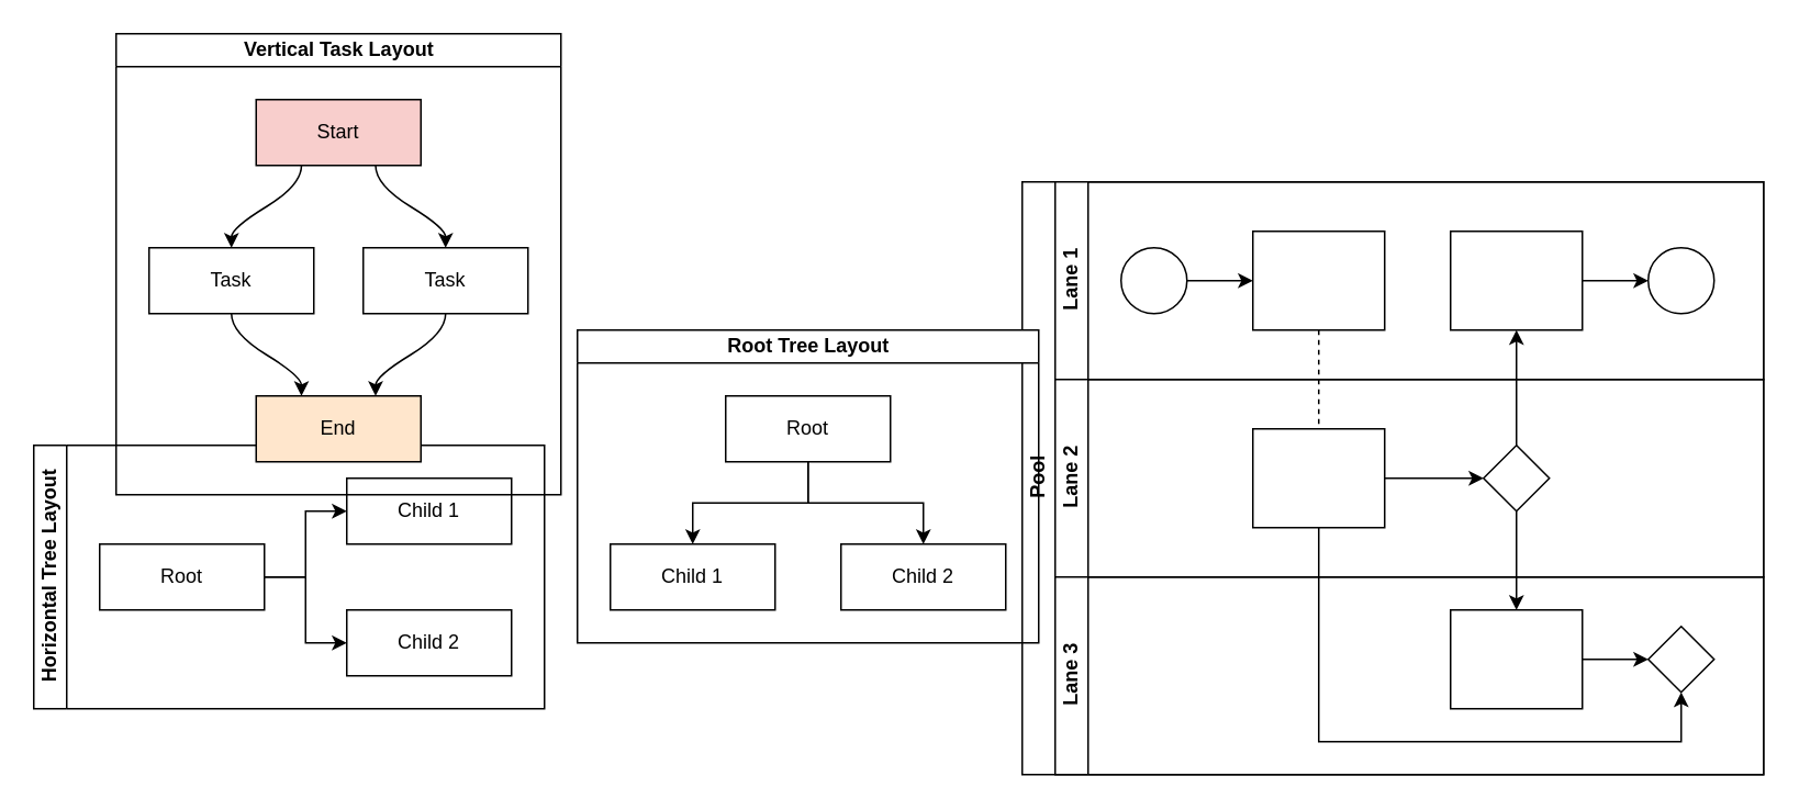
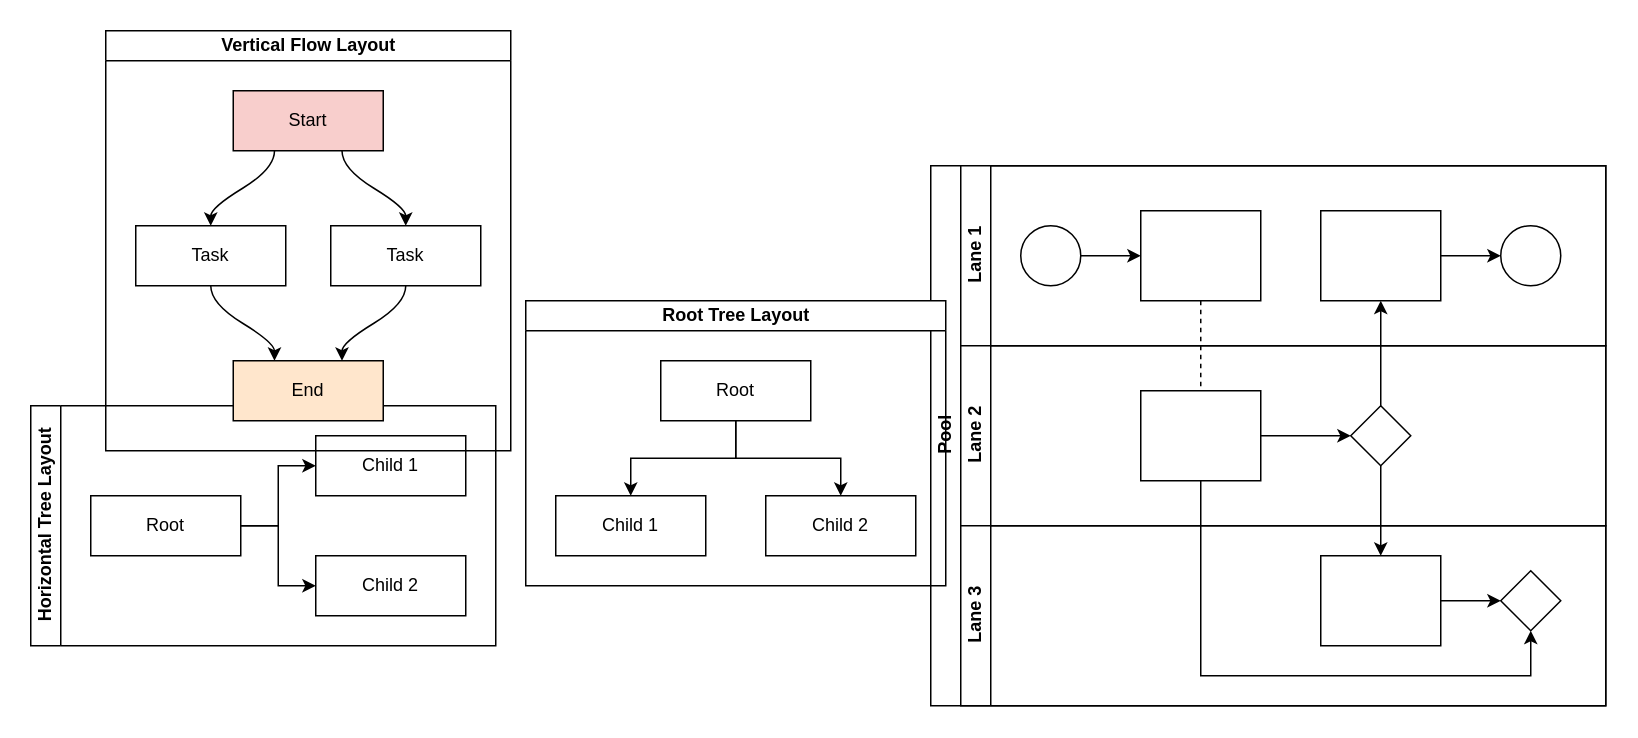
  <mxCell id="0" />
  <mxCell id="1" parent="0" />
  <mxCell id="2" value="Pool" style="swimlane;html=1;childLayout=stackLayout;resizeParent=1;resizeParentMax=0;horizontal=0;startSize=20;horizontalStack=0;" parent="1" vertex="1"><mxGeometry x="620" y="110" width="450" height="360" as="geometry" /></mxCell>
  <mxCell id="3" value="" style="edgeStyle=orthogonalEdgeStyle;rounded=0;orthogonalLoop=1;jettySize=auto;html=1;dashed=1;endArrow=none;endFill=0;" parent="2" source="10" target="16" edge="1"><mxGeometry relative="1" as="geometry" /></mxCell>
  <mxCell id="4" style="edgeStyle=orthogonalEdgeStyle;rounded=0;orthogonalLoop=1;jettySize=auto;html=1;endArrow=classic;endFill=1;" parent="2" source="17" target="12" edge="1"><mxGeometry relative="1" as="geometry" /></mxCell>
  <mxCell id="5" style="edgeStyle=orthogonalEdgeStyle;rounded=0;orthogonalLoop=1;jettySize=auto;html=1;endArrow=classic;endFill=1;" parent="2" source="17" target="20" edge="1"><mxGeometry relative="1" as="geometry" /></mxCell>
  <mxCell id="6" style="edgeStyle=orthogonalEdgeStyle;rounded=0;orthogonalLoop=1;jettySize=auto;html=1;endArrow=classic;endFill=1;" parent="2" source="16" target="21" edge="1"><mxGeometry relative="1" as="geometry"><Array as="points"><mxPoint x="180" y="340" /><mxPoint x="400" y="340" /></Array></mxGeometry></mxCell>
  <mxCell id="7" value="Lane 1" style="swimlane;html=1;startSize=20;horizontal=0;" parent="2" vertex="1"><mxGeometry x="20" width="430" height="120" as="geometry" /></mxCell>
  <mxCell id="8" value="" style="edgeStyle=orthogonalEdgeStyle;rounded=0;orthogonalLoop=1;jettySize=auto;html=1;" parent="7" source="9" target="10" edge="1"><mxGeometry relative="1" as="geometry" /></mxCell>
  <mxCell id="9" value="" style="ellipse;whiteSpace=wrap;html=1;" parent="7" vertex="1"><mxGeometry x="40" y="40" width="40" height="40" as="geometry" /></mxCell>
  <mxCell id="10" value="" style="rounded=0;whiteSpace=wrap;html=1;fontFamily=Helvetica;fontSize=12;fontColor=#000000;align=center;" parent="7" vertex="1"><mxGeometry x="120" y="30" width="80" height="60" as="geometry" /></mxCell>
  <mxCell id="11" value="" style="edgeStyle=orthogonalEdgeStyle;rounded=0;orthogonalLoop=1;jettySize=auto;html=1;endArrow=classic;endFill=1;" parent="7" source="12" target="13" edge="1"><mxGeometry relative="1" as="geometry" /></mxCell>
  <mxCell id="12" value="" style="rounded=0;whiteSpace=wrap;html=1;fontFamily=Helvetica;fontSize=12;fontColor=#000000;align=center;" parent="7" vertex="1"><mxGeometry x="240" y="30" width="80" height="60" as="geometry" /></mxCell>
  <mxCell id="13" value="" style="ellipse;whiteSpace=wrap;html=1;" parent="7" vertex="1"><mxGeometry x="360" y="40" width="40" height="40" as="geometry" /></mxCell>
  <mxCell id="14" value="Lane 2" style="swimlane;html=1;startSize=20;horizontal=0;" parent="2" vertex="1"><mxGeometry x="20" y="120" width="430" height="120" as="geometry" /></mxCell>
  <mxCell id="15" value="" style="edgeStyle=orthogonalEdgeStyle;rounded=0;orthogonalLoop=1;jettySize=auto;html=1;endArrow=classic;endFill=1;" parent="14" source="16" target="17" edge="1"><mxGeometry relative="1" as="geometry" /></mxCell>
  <mxCell id="16" value="" style="rounded=0;whiteSpace=wrap;html=1;fontFamily=Helvetica;fontSize=12;fontColor=#000000;align=center;" parent="14" vertex="1"><mxGeometry x="120" y="30" width="80" height="60" as="geometry" /></mxCell>
  <mxCell id="17" value="" style="rhombus;whiteSpace=wrap;html=1;fontFamily=Helvetica;fontSize=12;fontColor=#000000;align=center;" parent="14" vertex="1"><mxGeometry x="260" y="40" width="40" height="40" as="geometry" /></mxCell>
  <mxCell id="18" value="Lane 3" style="swimlane;html=1;startSize=20;horizontal=0;" parent="2" vertex="1"><mxGeometry x="20" y="240" width="430" height="120" as="geometry" /></mxCell>
  <mxCell id="19" value="" style="edgeStyle=orthogonalEdgeStyle;rounded=0;orthogonalLoop=1;jettySize=auto;html=1;endArrow=classic;endFill=1;" parent="18" source="20" target="21" edge="1"><mxGeometry relative="1" as="geometry" /></mxCell>
  <mxCell id="20" value="" style="rounded=0;whiteSpace=wrap;html=1;fontFamily=Helvetica;fontSize=12;fontColor=#000000;align=center;" parent="18" vertex="1"><mxGeometry x="240" y="20" width="80" height="60" as="geometry" /></mxCell>
  <mxCell id="21" value="" style="rhombus;whiteSpace=wrap;html=1;fontFamily=Helvetica;fontSize=12;fontColor=#000000;align=center;" parent="18" vertex="1"><mxGeometry x="360" y="30" width="40" height="40" as="geometry" /></mxCell>
  <mxCell id="22" value="Root Tree Layout" style="swimlane;html=1;startSize=20;horizontal=1;childLayout=treeLayout;horizontalTree=0;resizable=0;containerType=tree;" vertex="1" parent="1"><mxGeometry x="350" y="200" width="280" height="190" as="geometry" /></mxCell>
  <mxCell id="23" value="Root" style="whiteSpace=wrap;html=1;" vertex="1" parent="22"><mxGeometry x="90" y="40" width="100" height="40" as="geometry" /></mxCell>
  <mxCell id="24" value="Child 1" style="whiteSpace=wrap;html=1;" vertex="1" parent="22"><mxGeometry x="20" y="130" width="100" height="40" as="geometry" /></mxCell>
  <mxCell id="25" value="" style="edgeStyle=elbowEdgeStyle;elbow=vertical;html=1;rounded=0;" edge="1" parent="22" source="23" target="24"><mxGeometry relative="1" as="geometry" /></mxCell>
  <mxCell id="26" value="Child 2" style="whiteSpace=wrap;html=1;" vertex="1" parent="22"><mxGeometry x="160" y="130" width="100" height="40" as="geometry" /></mxCell>
  <mxCell id="27" value="" style="edgeStyle=elbowEdgeStyle;elbow=vertical;html=1;rounded=0;" edge="1" parent="22" source="23" target="26"><mxGeometry relative="1" as="geometry" /></mxCell>
  <mxCell id="28" value="Horizontal Tree Layout" style="swimlane;html=1;startSize=20;horizontal=0;childLayout=treeLayout;horizontalTree=1;resizable=0;containerType=tree;" vertex="1" parent="1"><mxGeometry x="20" y="270" width="310" height="160" as="geometry" /></mxCell>
  <mxCell id="29" value="Root" style="whiteSpace=wrap;html=1;" vertex="1" parent="28"><mxGeometry x="40" y="60" width="100" height="40" as="geometry" /></mxCell>
  <mxCell id="30" value="Child 1" style="whiteSpace=wrap;html=1;" vertex="1" parent="28"><mxGeometry x="190" y="20" width="100" height="40" as="geometry" /></mxCell>
  <mxCell id="31" value="" style="edgeStyle=elbowEdgeStyle;elbow=horizontal;html=1;rounded=0;" edge="1" parent="28" source="29" target="30"><mxGeometry relative="1" as="geometry" /></mxCell>
  <mxCell id="32" value="Child 2" style="whiteSpace=wrap;html=1;" vertex="1" parent="28"><mxGeometry x="190" y="100" width="100" height="40" as="geometry" /></mxCell>
  <mxCell id="33" value="" style="edgeStyle=elbowEdgeStyle;elbow=horizontal;html=1;rounded=0;" edge="1" parent="28" source="29" target="32"><mxGeometry relative="1" as="geometry" /></mxCell>
- <mxCell id="34" value="Vertical Task Layout" style="swimlane;html=1;startSize=20;horizontal=1;childLayout=flowLayout;flowOrientation=north;resizable=0;interRankCellSpacing=50;containerType=tree;" vertex="1" parent="1"><mxGeometry x="70" y="20" width="270" height="280" as="geometry" /></mxCell>
+ <mxCell id="34" value="Vertical Flow Layout" style="swimlane;html=1;startSize=20;horizontal=1;childLayout=flowLayout;flowOrientation=north;resizable=0;interRankCellSpacing=50;containerType=tree;" vertex="1" parent="1"><mxGeometry x="70" y="20" width="270" height="280" as="geometry" /></mxCell>
  <mxCell id="35" value="Start" style="whiteSpace=wrap;html=1;fillColor=#f8cecc;" vertex="1" parent="34"><mxGeometry x="85" y="40" width="100" height="40" as="geometry" /></mxCell>
  <mxCell id="36" value="Task" style="whiteSpace=wrap;html=1;" vertex="1" parent="34"><mxGeometry x="20" y="130" width="100" height="40" as="geometry" /></mxCell>
  <mxCell id="37" value="" style="html=1;curved=1;noEdgeStyle=1;orthogonal=1;" edge="1" parent="34" source="35" target="36"><mxGeometry relative="1" as="geometry"><Array as="points"><mxPoint x="112.5" y="92" /><mxPoint x="70" y="118" /></Array></mxGeometry></mxCell>
  <mxCell id="38" value="Task" style="whiteSpace=wrap;html=1;" vertex="1" parent="34"><mxGeometry x="150" y="130" width="100" height="40" as="geometry" /></mxCell>
  <mxCell id="39" value="" style="html=1;curved=1;noEdgeStyle=1;orthogonal=1;" edge="1" parent="34" source="35" target="38"><mxGeometry relative="1" as="geometry"><Array as="points"><mxPoint x="157.5" y="92" /><mxPoint x="200" y="118" /></Array></mxGeometry></mxCell>
  <mxCell id="40" value="End" style="whiteSpace=wrap;html=1;fillColor=#ffe6cc;" vertex="1" parent="34"><mxGeometry x="85" y="220" width="100" height="40" as="geometry" /></mxCell>
  <mxCell id="41" value="" style="html=1;curved=1;noEdgeStyle=1;orthogonal=1;" edge="1" parent="34" source="36" target="40"><mxGeometry relative="1" as="geometry"><Array as="points"><mxPoint x="70" y="182" /><mxPoint x="112.5" y="208" /></Array></mxGeometry></mxCell>
  <mxCell id="42" value="" style="html=1;curved=1;noEdgeStyle=1;orthogonal=1;" edge="1" parent="34" source="38" target="40"><mxGeometry relative="1" as="geometry"><Array as="points"><mxPoint x="200" y="182" /><mxPoint x="157.5" y="208" /></Array></mxGeometry></mxCell>
